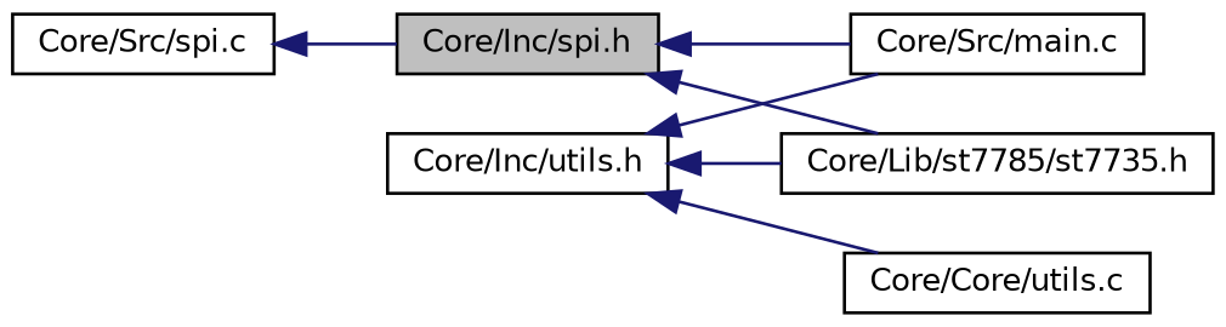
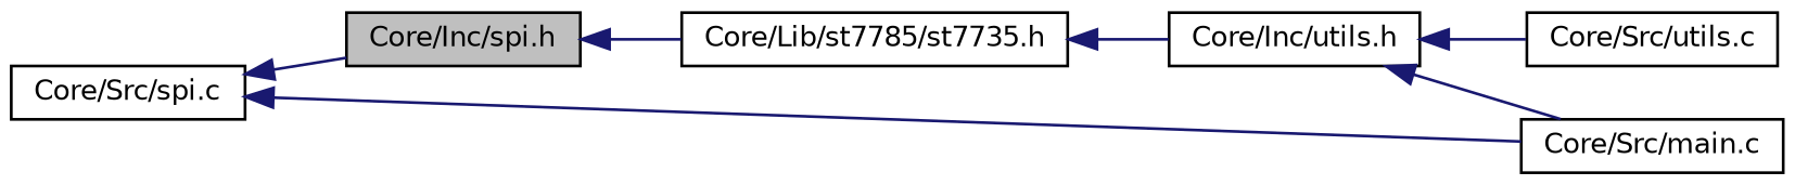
  digraph {
    rankdir=LR
    node [color=black fillcolor=white fontname=Helvetica fontsize=10 shape=record style=filled]
    edge [color=midnightblue dir=back fontname=Helvetica fontsize=10 labelfontname=Helvetica labelfontsize=10 style=solid]
    n1 [fillcolor=grey75 fontcolor=black height=0.2 label="Core/Inc/spi.h" width=0.4]
    n2 [height=0.2 label="Core/Lib/st7785/st7735.h" width=0.4]
    n3 [height=0.2 label="Core/Src/main.c" width=0.4]
    n4 [height=0.2 label="Core/Inc/utils.h" width=0.4]
    n5 [height=0.2 label="Core/Src/spi.c" width=0.4]
-   n6 [height=0.2 label="Core/Core/utils.c" width=0.4]
+   n6 [height=0.2 label="Core/Src/utils.c" width=0.4]
    n1 -> n2
-   n1 -> n3
-   n4 -> n2
+   n5 -> n3
+   n2 -> n4
    n4 -> n3
    n4 -> n6
    n5 -> n1
  }
